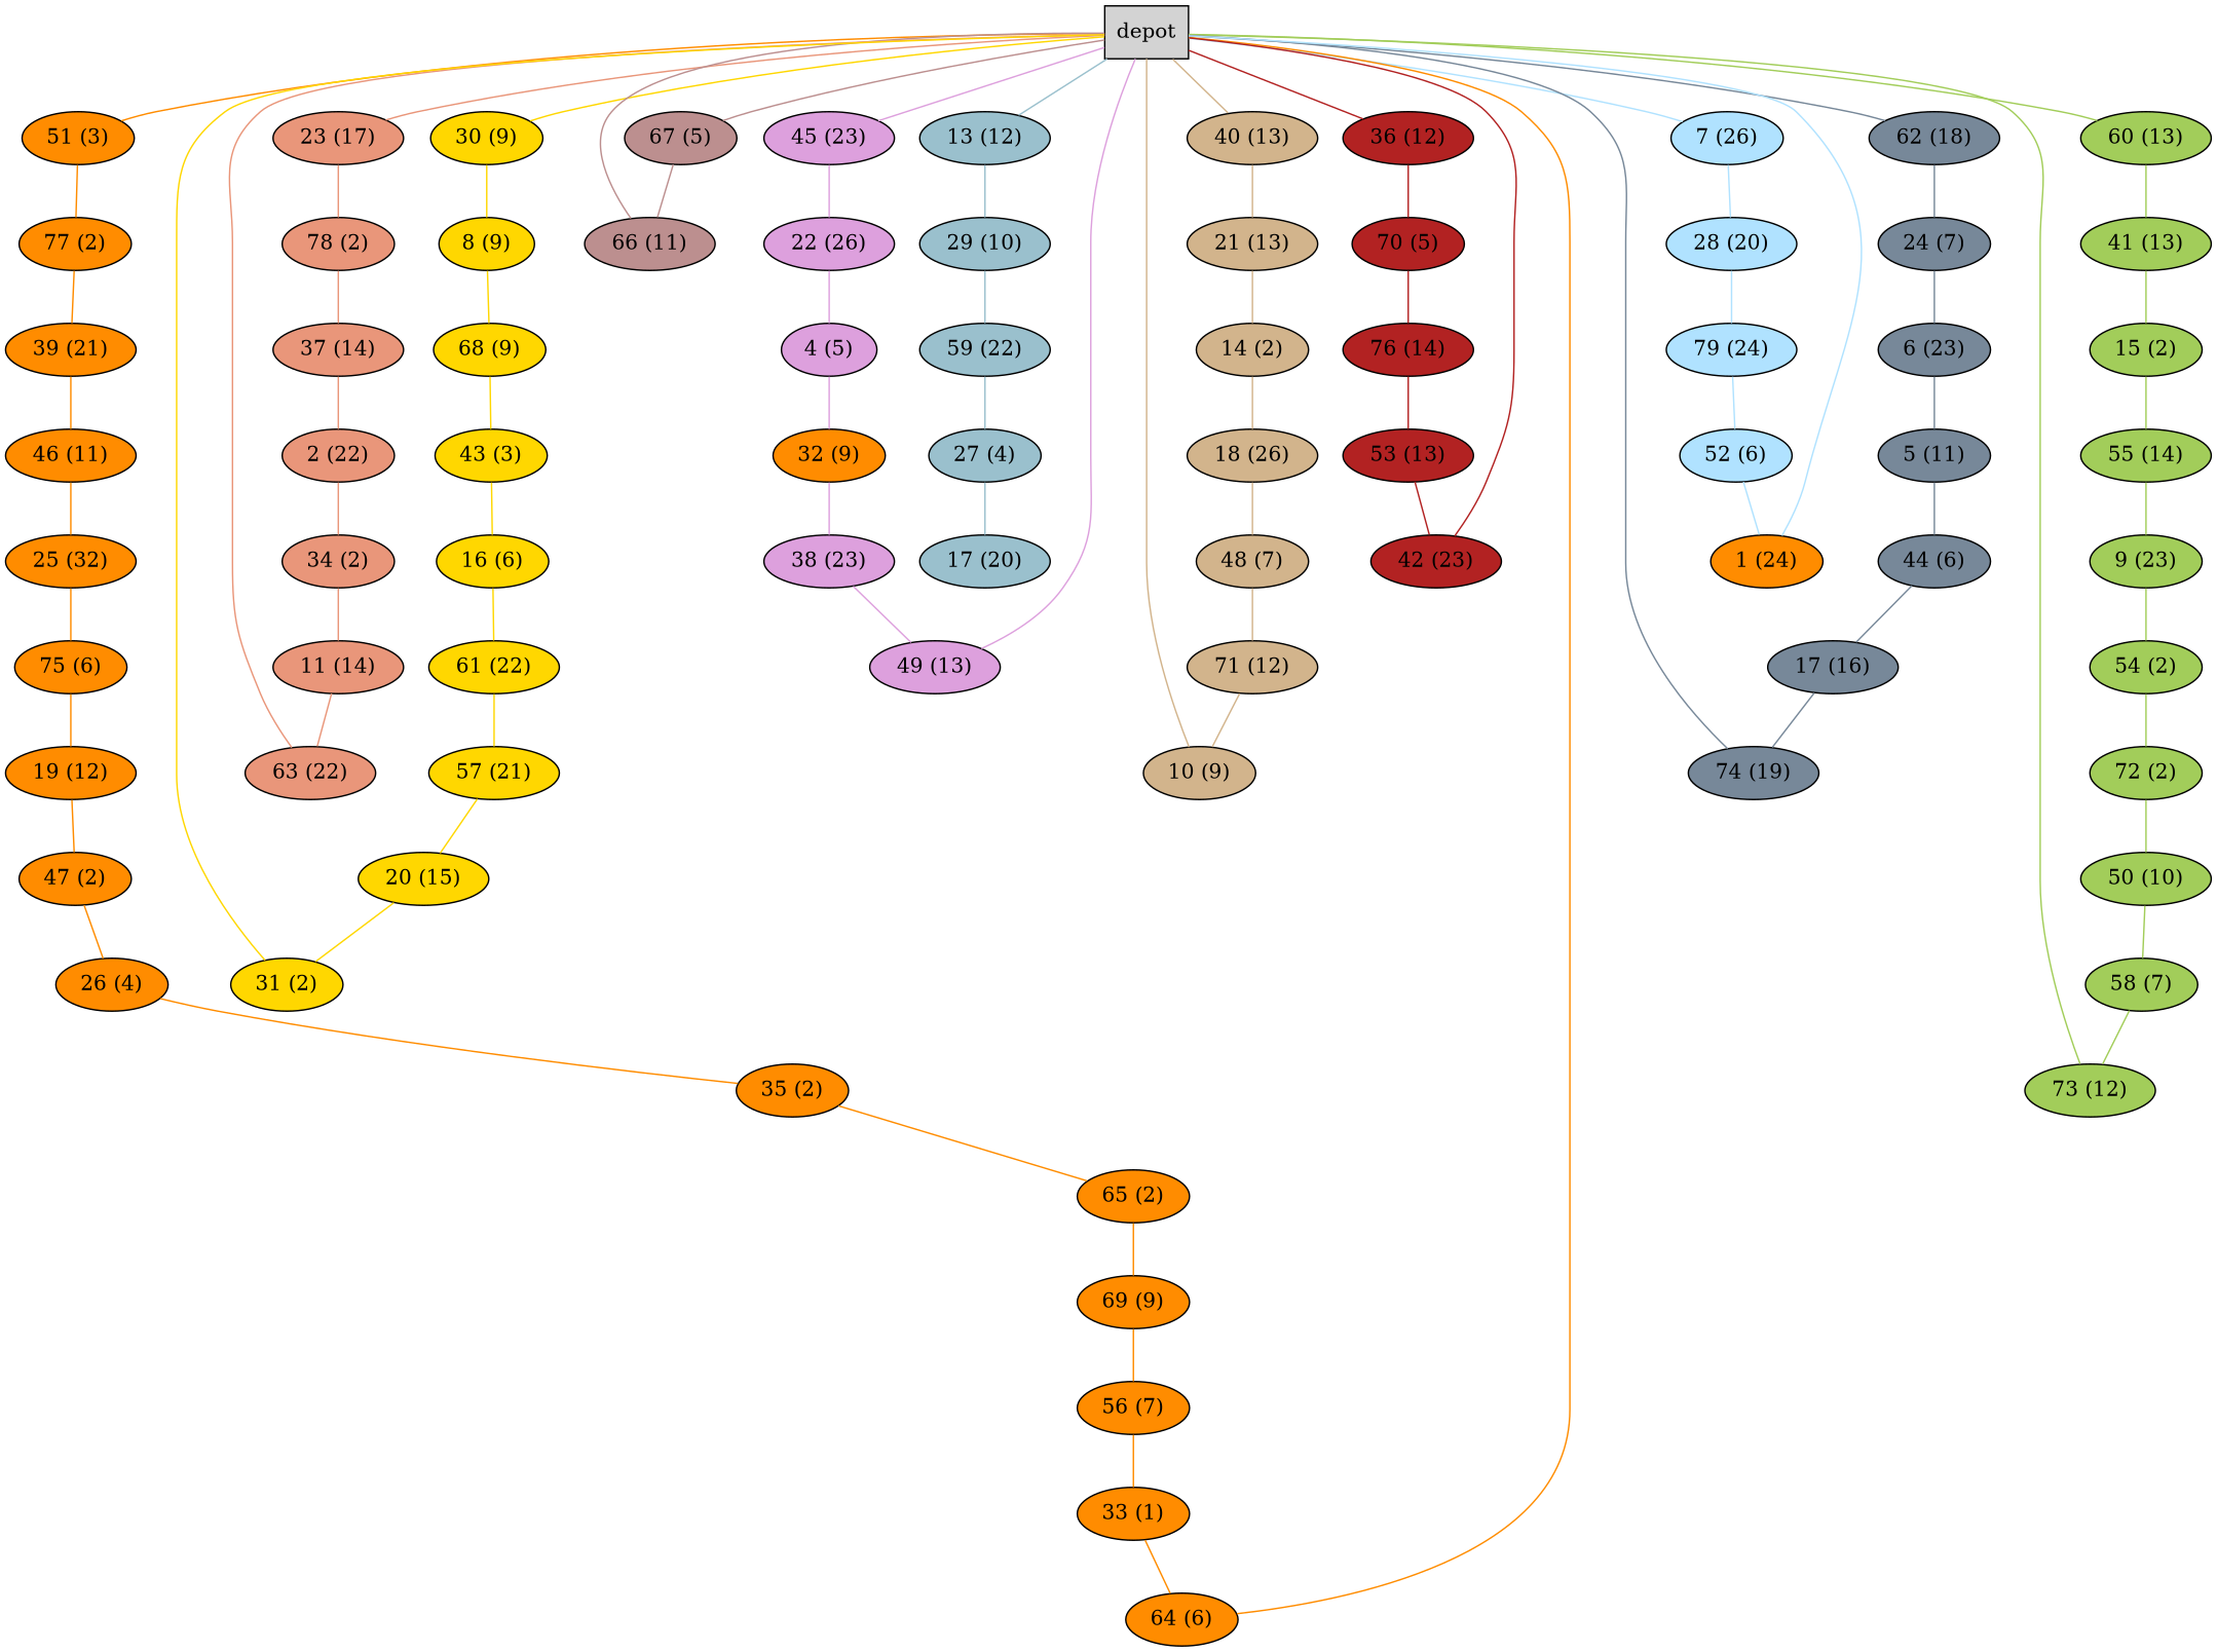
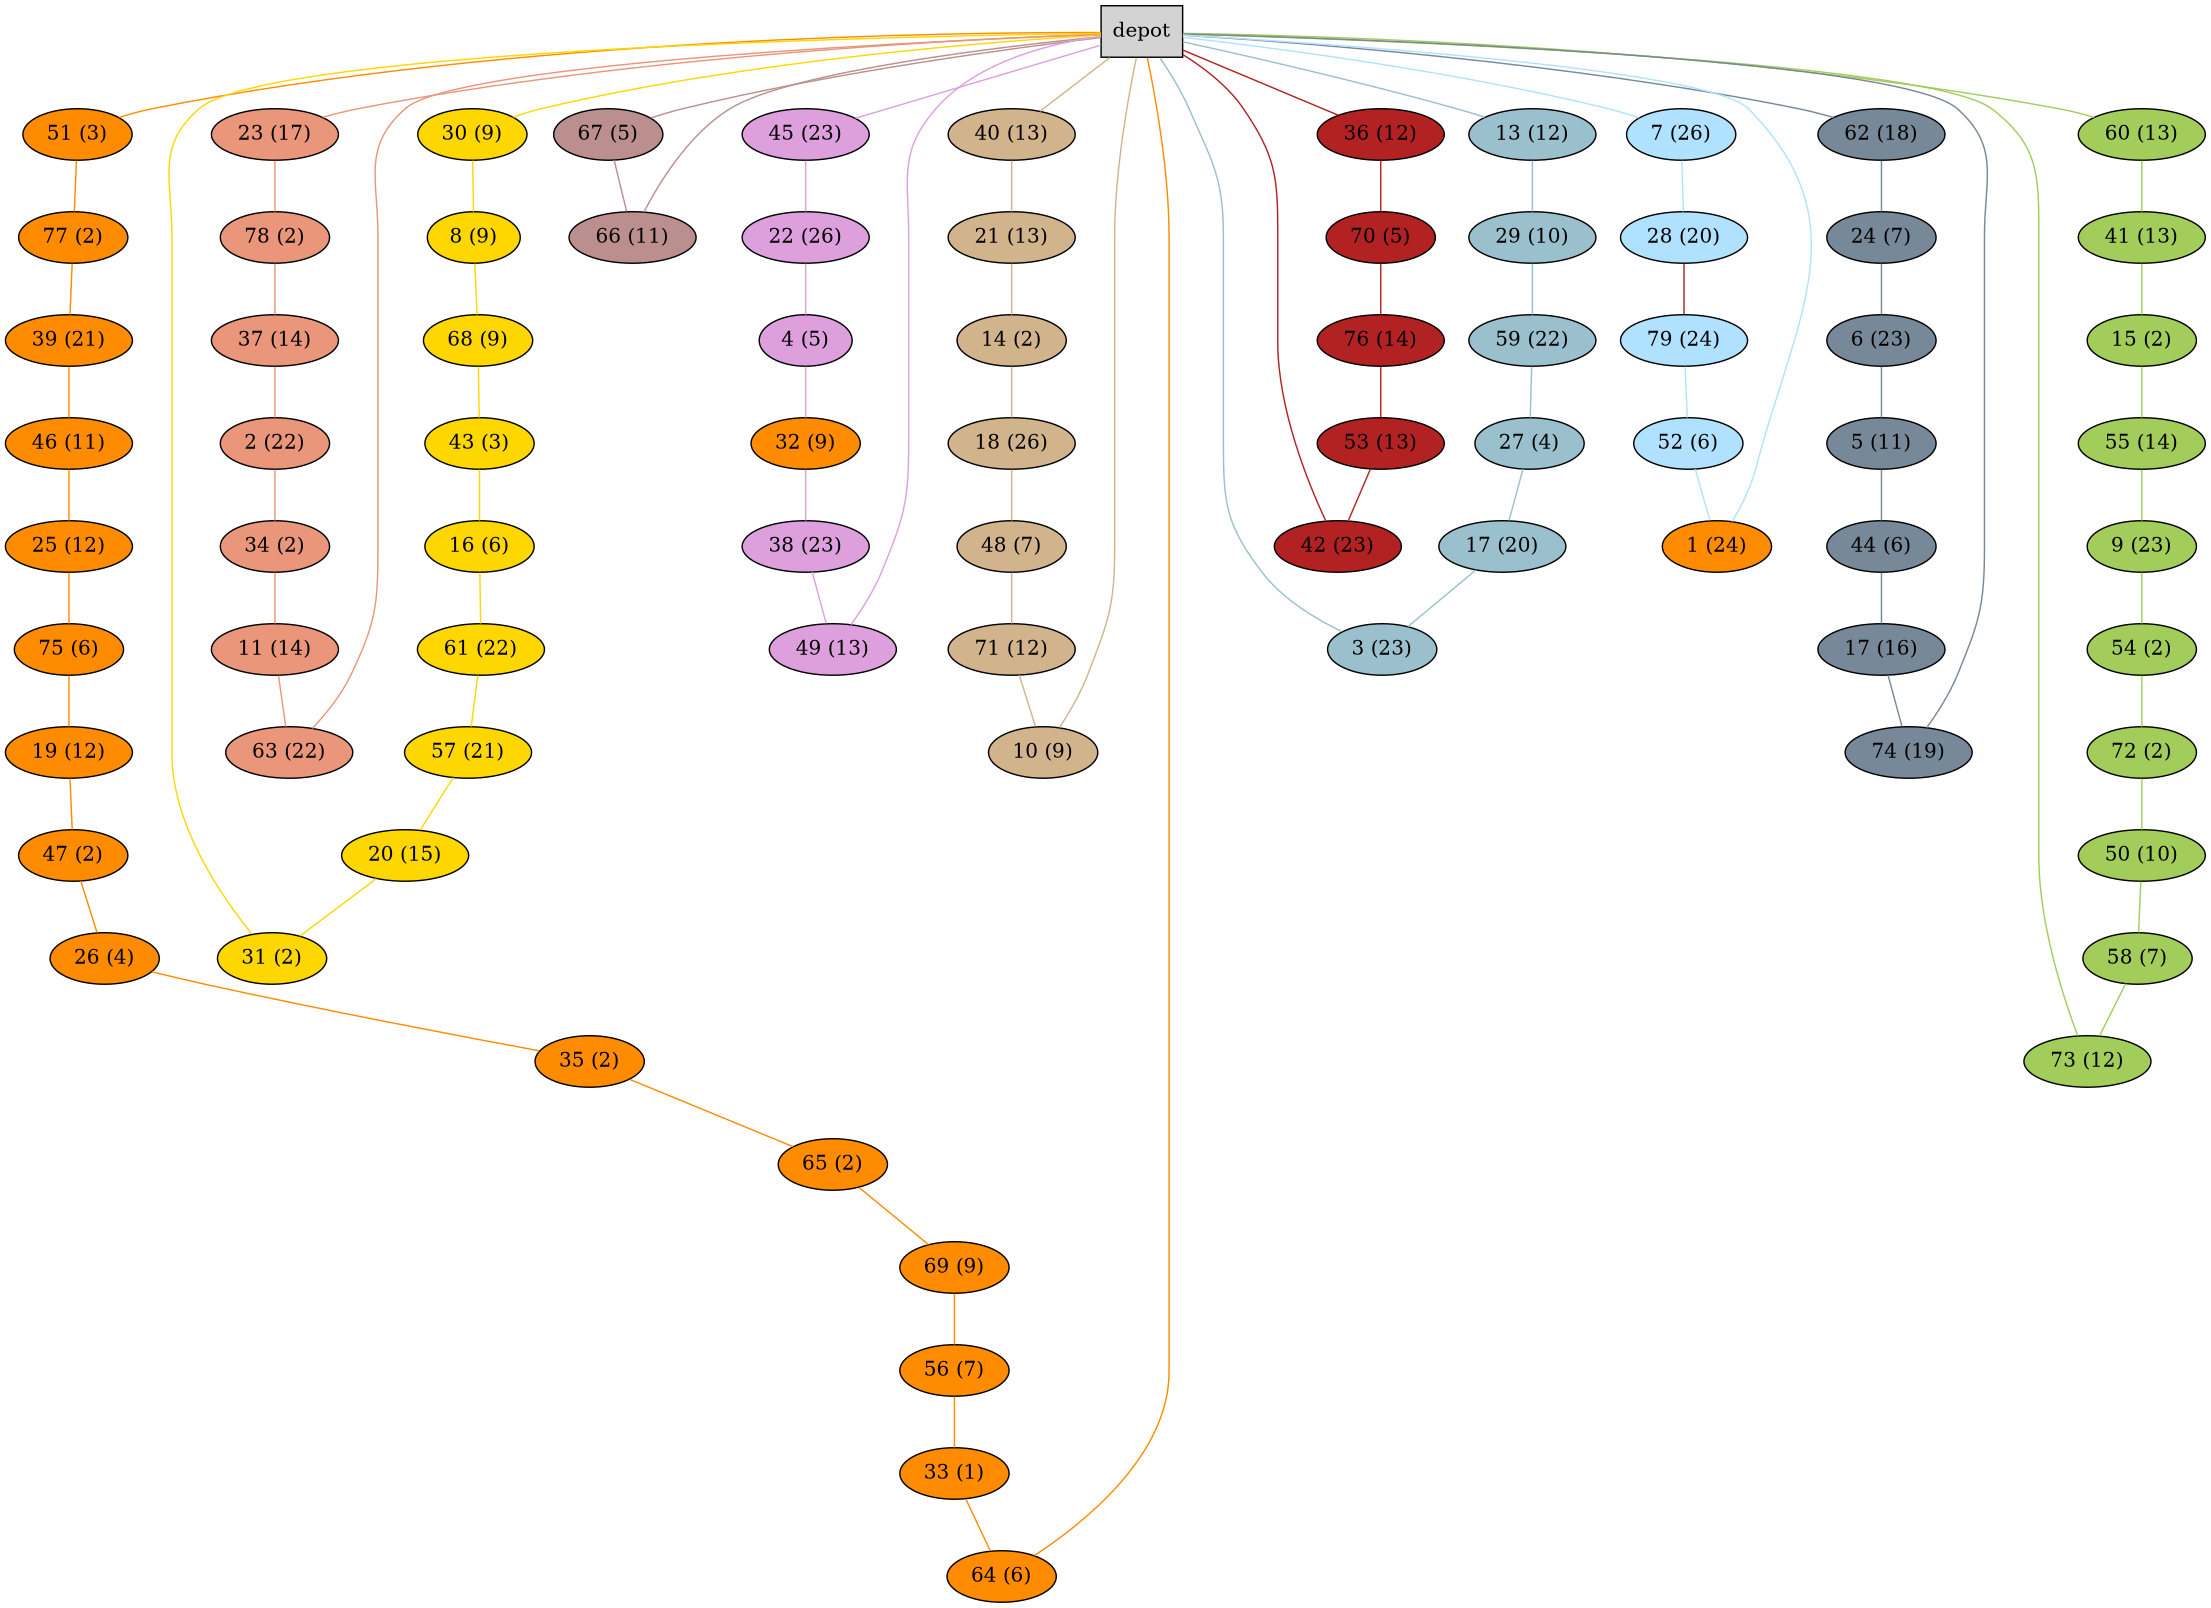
  graph {
    node [shape=ellipse style=filled fillcolor=darkorange]
    edge [color=darkorange]
    n1 [label=depot shape=box fillcolor=""]
    n2 [fillcolor=darksalmon label="23 (17)"]
    n3 [fillcolor=gold label="30 (9)"]
    n4 [fillcolor=plum label="45 (23)"]
    n5 [fillcolor=tan label="40 (13)"]
    n6 [label="51 (3)"]
    n7 [fillcolor=rosybrown label="67 (5)"]
    n8 [fillcolor=darkolivegreen3 label="60 (13)"]
    n9 [fillcolor=lightblue3 label="13 (12)"]
    n10 [fillcolor=firebrick label="36 (12)"]
    n11 [fillcolor=lightslategray label="62 (18)"]
    n12 [fillcolor=lightskyblue1 label="7 (26)"]
    n13 [fillcolor=darksalmon label="78 (2)"]
    n14 [fillcolor=gold label="8 (9)"]
    n15 [fillcolor=plum label="22 (26)"]
    n16 [fillcolor=tan label="21 (13)"]
    n17 [label="77 (2)"]
    n18 [fillcolor=rosybrown label="66 (11)"]
    n19 [fillcolor=darkolivegreen3 label="41 (13)"]
    n20 [fillcolor=lightblue3 label="29 (10)"]
    n21 [fillcolor=firebrick label="70 (5)"]
    n22 [fillcolor=lightslategray label="24 (7)"]
    n23 [fillcolor=lightskyblue1 label="28 (20)"]
    n24 [fillcolor=darksalmon label="37 (14)"]
    n25 [fillcolor=darksalmon label="2 (22)"]
    n26 [fillcolor=darksalmon label="34 (2)"]
    n27 [fillcolor=darksalmon label="11 (14)"]
    n28 [fillcolor=darksalmon label="63 (22)"]
    n29 [fillcolor=gold label="68 (9)"]
    n30 [fillcolor=gold label="43 (3)"]
    n31 [fillcolor=gold label="16 (6)"]
    n32 [fillcolor=gold label="61 (22)"]
    n33 [fillcolor=gold label="57 (21)"]
    n34 [fillcolor=gold label="20 (15)"]
    n35 [fillcolor=gold label="31 (2)"]
    n36 [fillcolor=plum label="4 (5)"]
    n37 [label="32 (9)"]
    n38 [fillcolor=plum label="38 (23)"]
    n39 [fillcolor=plum label="49 (13)"]
    n40 [fillcolor=tan label="14 (2)"]
    n41 [fillcolor=tan label="18 (26)"]
    n42 [fillcolor=tan label="48 (7)"]
    n43 [fillcolor=tan label="71 (12)"]
    n44 [fillcolor=tan label="10 (9)"]
    n45 [label="39 (21)"]
    n46 [label="46 (11)"]
-   n47 [label="25 (32)"]
+   n47 [label="25 (12)"]
    n48 [label="75 (6)"]
    n49 [label="19 (12)"]
    n50 [label="47 (2)"]
    n51 [label="26 (4)"]
    n52 [label="35 (2)"]
    n53 [label="65 (2)"]
    n54 [label="69 (9)"]
    n55 [label="56 (7)"]
    n56 [label="33 (1)"]
    n57 [label="64 (6)"]
    n58 [fillcolor=darkolivegreen3 label="15 (2)"]
    n59 [fillcolor=darkolivegreen3 label="55 (14)"]
    n60 [fillcolor=darkolivegreen3 label="9 (23)"]
    n61 [fillcolor=darkolivegreen3 label="54 (2)"]
    n62 [fillcolor=darkolivegreen3 label="72 (2)"]
    n63 [fillcolor=darkolivegreen3 label="50 (10)"]
    n64 [fillcolor=darkolivegreen3 label="58 (7)"]
    n65 [fillcolor=darkolivegreen3 label="73 (12)"]
    n66 [fillcolor=lightblue3 label="59 (22)"]
    n67 [fillcolor=lightblue3 label="27 (4)"]
    n68 [fillcolor=lightblue3 label="17 (20)"]
+   n69 [fillcolor=lightblue3 label="3 (23)"]
    n70 [fillcolor=firebrick label="76 (14)"]
    n71 [fillcolor=firebrick label="53 (13)"]
    n72 [fillcolor=firebrick label="42 (23)"]
    n73 [fillcolor=lightslategray label="6 (23)"]
    n74 [fillcolor=lightslategray label="5 (11)"]
    n75 [fillcolor=lightslategray label="44 (6)"]
    n76 [fillcolor=lightslategray label="17 (16)"]
    n77 [fillcolor=lightslategray label="74 (19)"]
    n78 [fillcolor=lightskyblue1 label="79 (24)"]
    n79 [fillcolor=lightskyblue1 label="52 (6)"]
    n80 [label="1 (24)"]
    n1 -- n2 [color=darksalmon]
    n1 -- n3 [color=gold]
    n1 -- n4 [color=plum]
    n1 -- n5 [color=tan]
    n1 -- n6
    n1 -- n7 [color=rosybrown]
    n1 -- n8 [color=darkolivegreen3]
    n1 -- n9 [color=lightblue3]
    n1 -- n10 [color=firebrick]
    n1 -- n11 [color=lightslategray]
    n1 -- n12 [color=lightskyblue1]
    n2 -- n13 [color=darksalmon]
    n3 -- n14 [color=gold]
    n4 -- n15 [color=plum]
    n5 -- n16 [color=tan]
    n6 -- n17
    n7 -- n18 [color=rosybrown]
    n8 -- n19 [color=darkolivegreen3]
    n9 -- n20 [color=lightblue3]
    n10 -- n21 [color=firebrick]
    n11 -- n22 [color=lightslategray]
    n12 -- n23 [color=lightskyblue1]
    n13 -- n24 [color=darksalmon]
    n14 -- n29 [color=gold]
    n15 -- n36 [color=plum]
    n16 -- n40 [color=tan]
    n17 -- n45
    n18 -- n1 [color=rosybrown]
    n19 -- n58 [color=darkolivegreen3]
    n20 -- n66 [color=lightblue3]
    n21 -- n70 [color=firebrick]
    n22 -- n73 [color=lightslategray]
-   n23 -- n78 [color=lightskyblue1]
+   n23 -- n78 [color=firebrick]
    n24 -- n25 [color=darksalmon]
    n25 -- n26 [color=darksalmon]
    n26 -- n27 [color=darksalmon]
    n27 -- n28 [color=darksalmon]
    n28 -- n1 [color=darksalmon]
    n29 -- n30 [color=gold]
    n30 -- n31 [color=gold]
    n31 -- n32 [color=gold]
    n32 -- n33 [color=gold]
    n33 -- n34 [color=gold]
    n34 -- n35 [color=gold]
    n35 -- n1 [color=gold]
    n36 -- n37 [color=plum]
    n37 -- n38 [color=plum]
    n38 -- n39 [color=plum]
    n39 -- n1 [color=plum]
    n40 -- n41 [color=tan]
    n41 -- n42 [color=tan]
    n42 -- n43 [color=tan]
    n43 -- n44 [color=tan]
    n44 -- n1 [color=tan]
    n45 -- n46
    n46 -- n47
    n47 -- n48
    n48 -- n49
    n49 -- n50
    n50 -- n51
    n51 -- n52
    n52 -- n53
    n53 -- n54
    n54 -- n55
    n55 -- n56
    n56 -- n57
    n57 -- n1
    n58 -- n59 [color=darkolivegreen3]
    n59 -- n60 [color=darkolivegreen3]
    n60 -- n61 [color=darkolivegreen3]
    n61 -- n62 [color=darkolivegreen3]
    n62 -- n63 [color=darkolivegreen3]
    n63 -- n64 [color=darkolivegreen3]
    n64 -- n65 [color=darkolivegreen3]
    n65 -- n1 [color=darkolivegreen3]
    n66 -- n67 [color=lightblue3]
    n67 -- n68 [color=lightblue3]
+   n68 -- n69 [color=lightblue3]
+   n69 -- n1 [color=lightblue3]
    n70 -- n71 [color=firebrick]
    n71 -- n72 [color=firebrick]
    n72 -- n1 [color=firebrick]
    n73 -- n74 [color=lightslategray]
    n74 -- n75 [color=lightslategray]
    n75 -- n76 [color=lightslategray]
    n76 -- n77 [color=lightslategray]
    n77 -- n1 [color=lightslategray]
    n78 -- n79 [color=lightskyblue1]
    n79 -- n80 [color=lightskyblue1]
    n80 -- n1 [color=lightskyblue1]
  }
